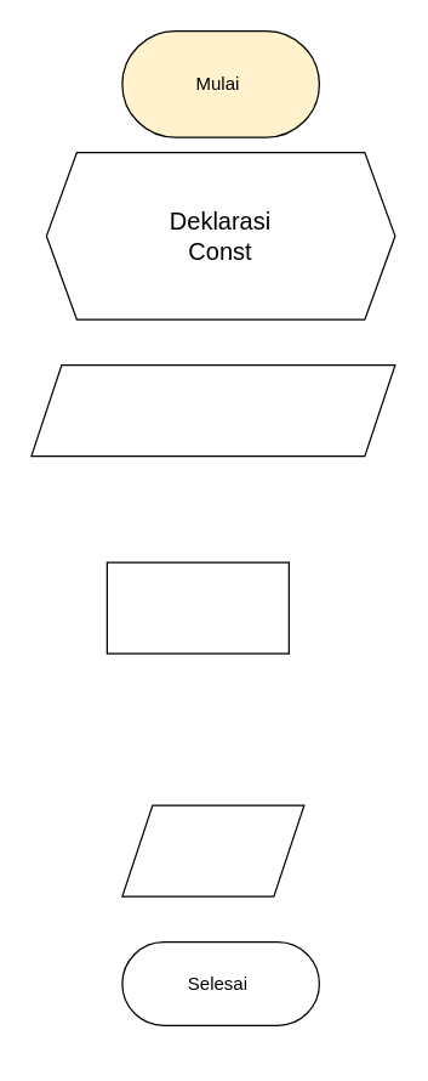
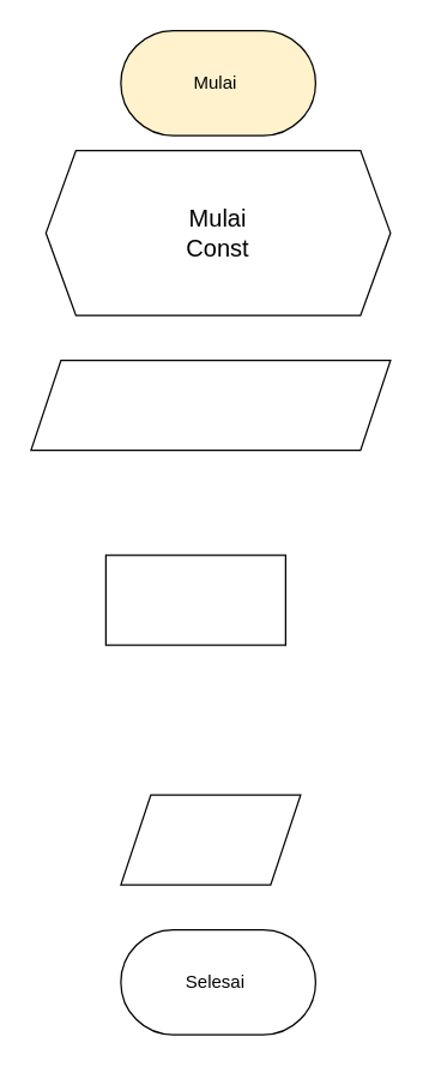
  <mxCell id="0" />
  <mxCell id="1" parent="0" />
  <mxCell id="2" value="Mulai&amp;nbsp;" style="rounded=1;whiteSpace=wrap;html=1;fontSize=12;glass=0;strokeWidth=1;shadow=0;arcSize=50;fillColor=#fff2cc;" parent="1" vertex="1"><mxGeometry x="80" y="20" width="130" height="70" as="geometry" /></mxCell>
- <mxCell id="3" value="Selesai&amp;nbsp;" style="rounded=1;whiteSpace=wrap;html=1;fontSize=12;glass=0;strokeWidth=1;shadow=0;arcSize=50;" parent="1" vertex="1"><mxGeometry x="80" y="620" width="130" height="55" as="geometry" /></mxCell>
- <mxCell id="4" value="Deklarasi&lt;br&gt;Const" style="shape=hexagon;perimeter=hexagonPerimeter2;whiteSpace=wrap;html=1;fixedSize=1;fontSize=16;" vertex="1" parent="1"><mxGeometry x="30" y="100" width="230" height="110" as="geometry" /></mxCell>
+ <mxCell id="3" value="Selesai&amp;nbsp;" style="rounded=1;whiteSpace=wrap;html=1;fontSize=12;glass=0;strokeWidth=1;shadow=0;arcSize=50;" parent="1" vertex="1"><mxGeometry x="80" y="620" width="130" height="70" as="geometry" /></mxCell>
+ <mxCell id="4" value="Mulai&lt;br&gt;Const" style="shape=hexagon;perimeter=hexagonPerimeter2;whiteSpace=wrap;html=1;fixedSize=1;fontSize=16;" vertex="1" parent="1"><mxGeometry x="30" y="100" width="230" height="110" as="geometry" /></mxCell>
  <mxCell id="5" value="" style="shape=parallelogram;perimeter=parallelogramPerimeter;whiteSpace=wrap;html=1;fixedSize=1;fontSize=16;" vertex="1" parent="1"><mxGeometry x="20" y="240" width="240" height="60" as="geometry" /></mxCell>
  <mxCell id="6" value="" style="whiteSpace=wrap;html=1;fontSize=16;" vertex="1" parent="1"><mxGeometry x="70" y="370" width="120" height="60" as="geometry" /></mxCell>
  <mxCell id="7" value="" style="shape=parallelogram;perimeter=parallelogramPerimeter;whiteSpace=wrap;html=1;fixedSize=1;fontSize=16;" vertex="1" parent="1"><mxGeometry x="80" y="530" width="120" height="60" as="geometry" /></mxCell>
